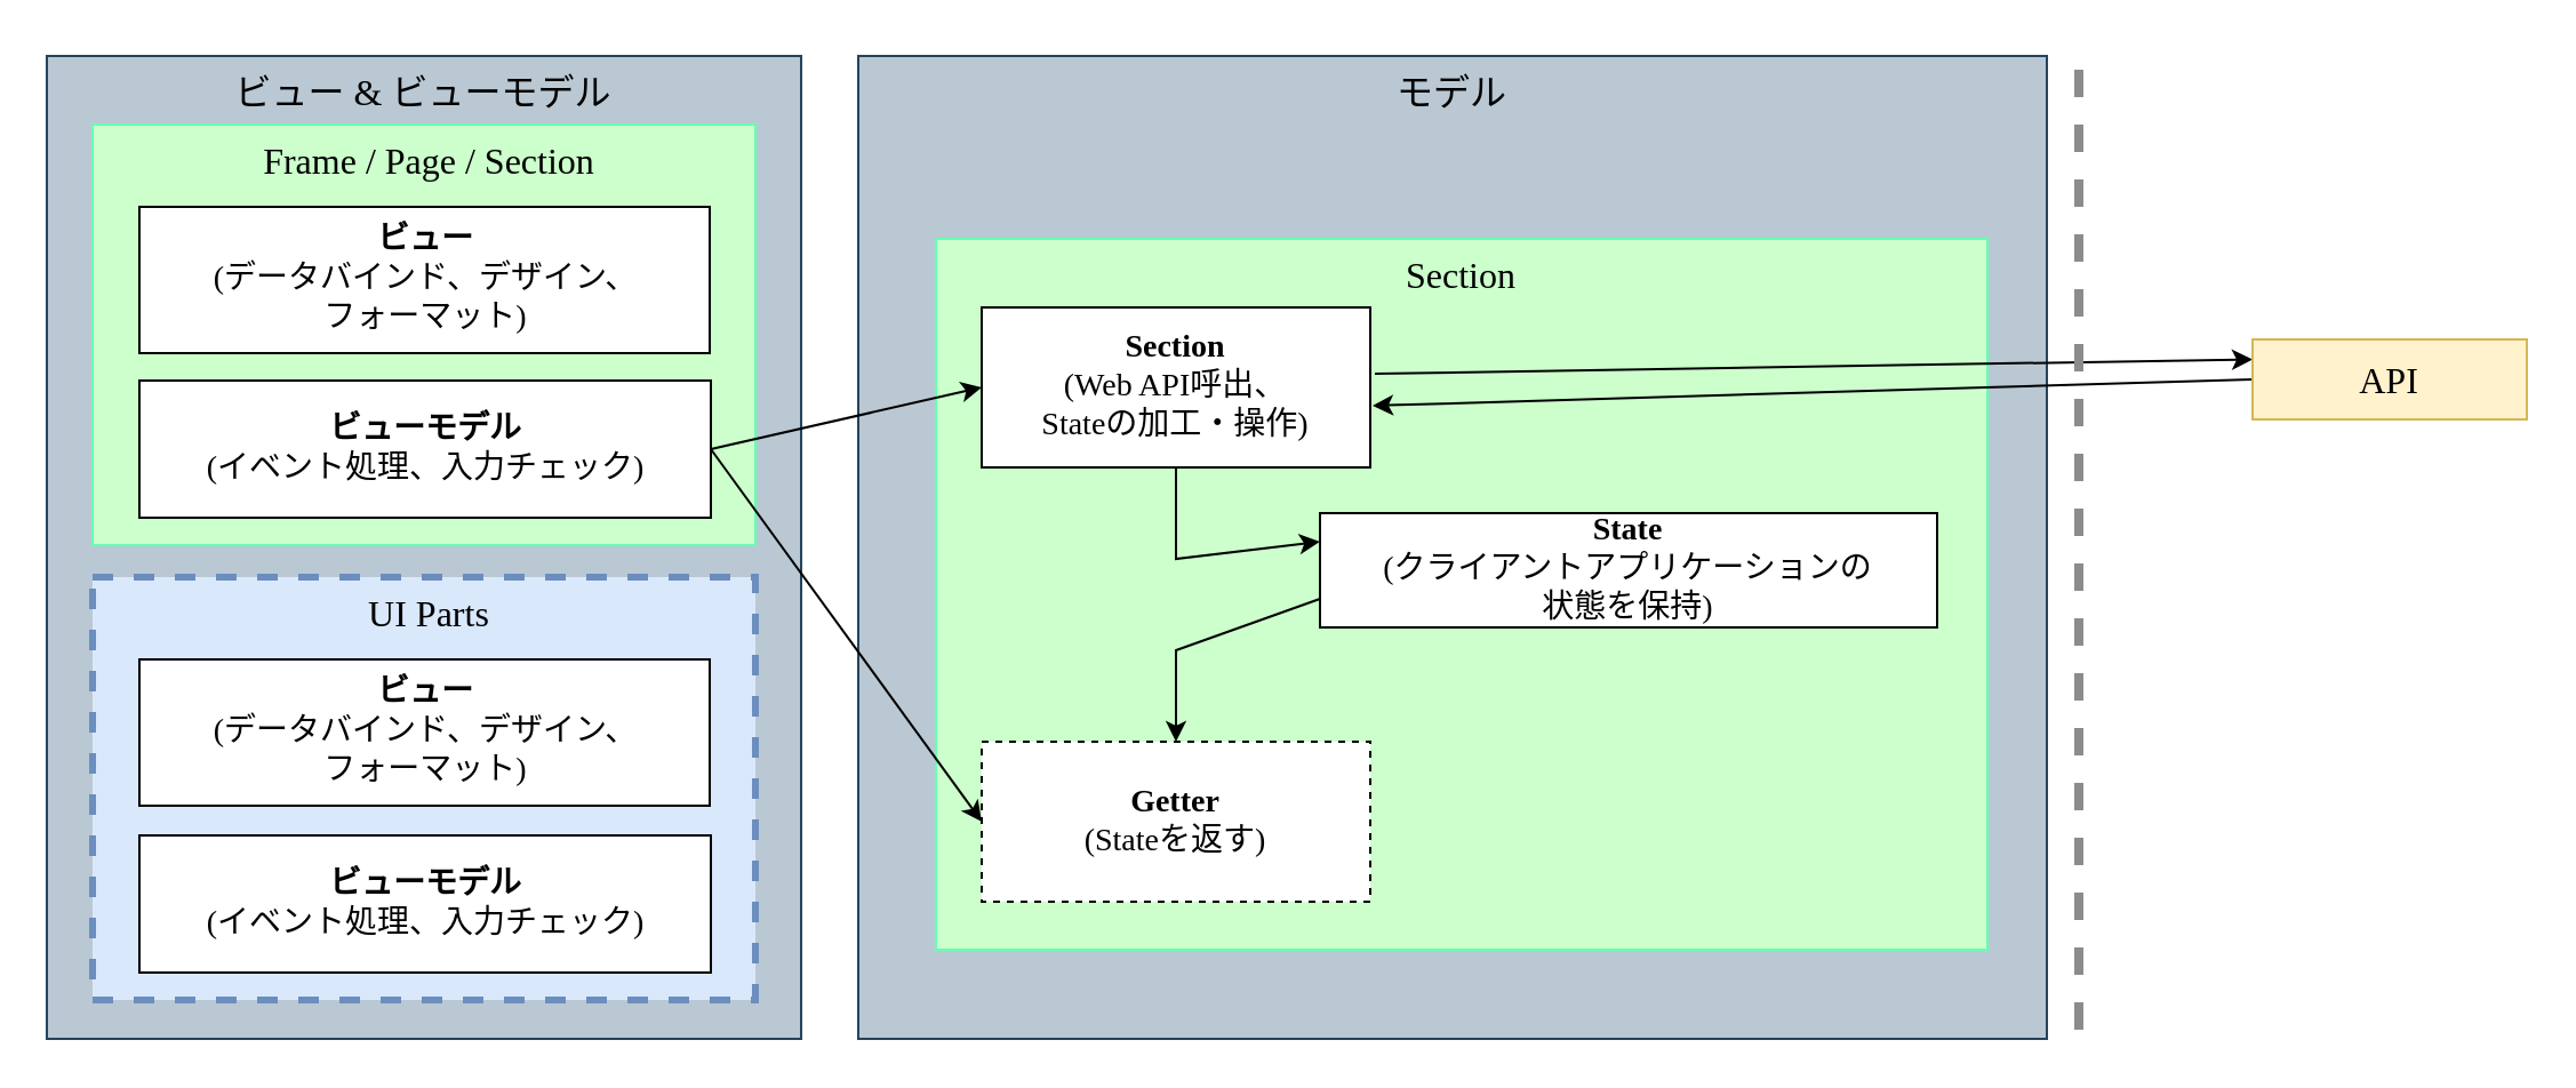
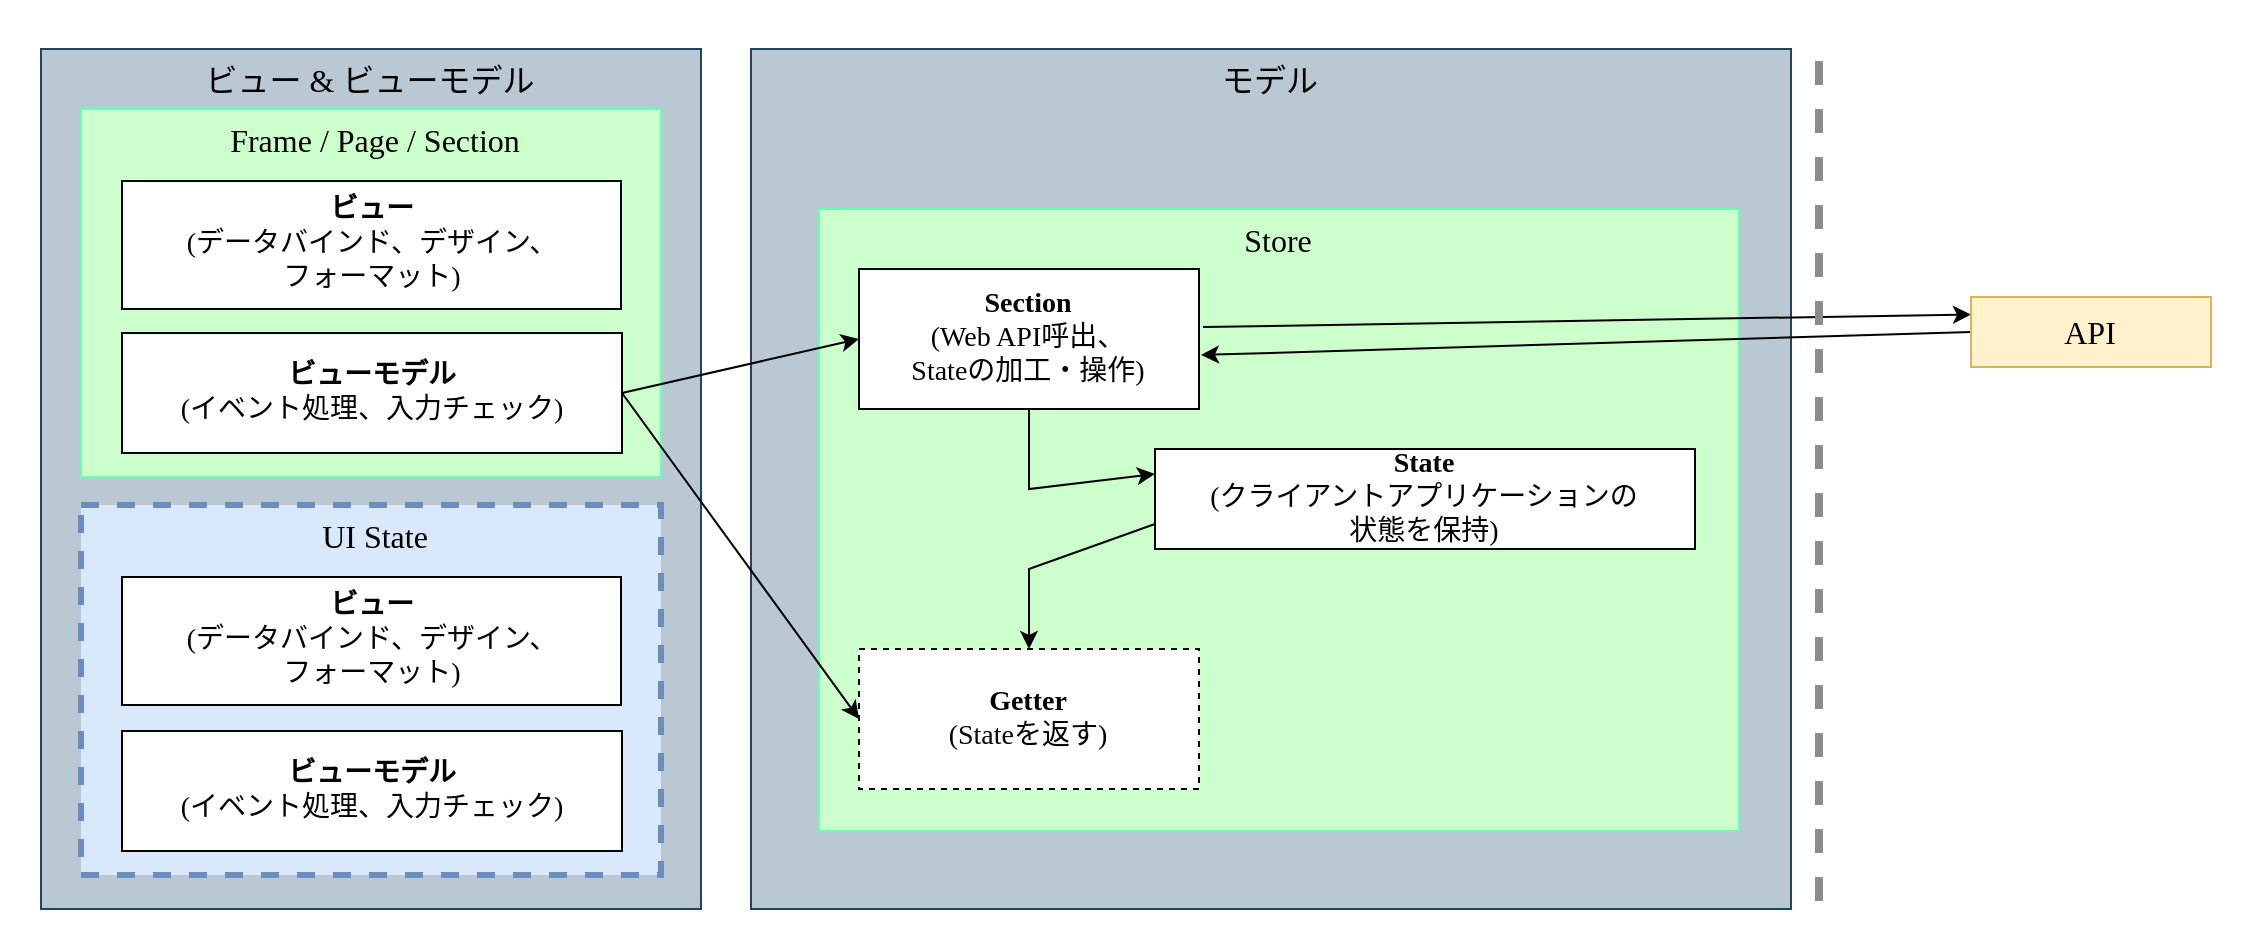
  <mxCell id="0" />
  <mxCell id="1" parent="0" />
  <mxCell id="2" value="ビュー &amp;amp; ビューモデル" style="rounded=0;whiteSpace=wrap;html=1;verticalAlign=top;fillColor=#bac8d3;strokeColor=#23445d;fontColor=#000000;fontSize=16;fontFamily=Noto Sans JP;fontSource=https%3A%2F%2Ffonts.googleapis.com%2Fcss%3Ffamily%3DNoto%2BSans%2BJP;" parent="1" vertex="1"><mxGeometry x="20" y="24" width="330" height="430" as="geometry" /></mxCell>
  <mxCell id="3" value="モデル" style="rounded=0;whiteSpace=wrap;html=1;verticalAlign=top;fillColor=#bac8d3;strokeColor=#23445d;fontColor=#000000;fontSize=16;fontFamily=Noto Sans JP;fontSource=https%3A%2F%2Ffonts.googleapis.com%2Fcss%3Ffamily%3DNoto%2BSans%2BJP;" parent="1" vertex="1"><mxGeometry x="375" y="24" width="520" height="430" as="geometry" /></mxCell>
  <mxCell id="4" value="Frame / Page / Section" style="rounded=0;whiteSpace=wrap;html=1;align=center;spacingLeft=5;fillColor=#CCFFCC;fontColor=#000000;strokeColor=#66FFB3;verticalAlign=top;fontSize=16;fontFamily=Noto Sans JP;fontSource=https%3A%2F%2Ffonts.googleapis.com%2Fcss%3Ffamily%3DNoto%2BSans%2BJP;" parent="1" vertex="1"><mxGeometry x="40" y="54" width="290" height="184" as="geometry" /></mxCell>
- <mxCell id="5" value="Section" style="rounded=0;whiteSpace=wrap;html=1;fontSize=16;verticalAlign=top;fillColor=#CCFFCC;strokeColor=#66FFB3;gradientColor=none;fontColor=#000000;fontFamily=Noto Sans JP;fontSource=https%3A%2F%2Ffonts.googleapis.com%2Fcss%3Ffamily%3DNoto%2BSans%2BJP;" parent="1" vertex="1"><mxGeometry x="409" y="104" width="460" height="311" as="geometry" /></mxCell>
+ <mxCell id="5" value="Store" style="rounded=0;whiteSpace=wrap;html=1;fontSize=16;verticalAlign=top;fillColor=#CCFFCC;strokeColor=#66FFB3;gradientColor=none;fontColor=#000000;fontFamily=Noto Sans JP;fontSource=https%3A%2F%2Ffonts.googleapis.com%2Fcss%3Ffamily%3DNoto%2BSans%2BJP;" parent="1" vertex="1"><mxGeometry x="409" y="104" width="460" height="311" as="geometry" /></mxCell>
  <mxCell id="6" value="&lt;b&gt;ビュー&lt;/b&gt;&lt;br style=&quot;font-size: 14px&quot;&gt;(データバインド、デザイン、&lt;br style=&quot;font-size: 14px&quot;&gt;フォーマット)" style="rounded=0;whiteSpace=wrap;html=1;fontSize=14;fontFamily=Noto Sans JP;fontSource=https%3A%2F%2Ffonts.googleapis.com%2Fcss%3Ffamily%3DNoto%2BSans%2BJP;" parent="1" vertex="1"><mxGeometry x="60.5" y="90" width="249.5" height="64" as="geometry" /></mxCell>
  <mxCell id="7" value="&lt;b&gt;ビューモデル&lt;/b&gt;&lt;br style=&quot;font-size: 14px&quot;&gt;(イベント処理、入力チェック)" style="rounded=0;whiteSpace=wrap;html=1;fontSize=14;fontFamily=Noto Sans JP;fontSource=https%3A%2F%2Ffonts.googleapis.com%2Fcss%3Ffamily%3DNoto%2BSans%2BJP;" parent="1" vertex="1"><mxGeometry x="60.5" y="166" width="250" height="60" as="geometry" /></mxCell>
  <mxCell id="8" value="&lt;b&gt;Section&lt;/b&gt;&lt;br style=&quot;font-size: 14px&quot;&gt;(Web API呼出、&lt;br style=&quot;font-size: 14px&quot;&gt;Stateの加工・操作)" style="rounded=0;whiteSpace=wrap;html=1;fontSize=14;fontFamily=Noto Sans JP;fontSource=https%3A%2F%2Ffonts.googleapis.com%2Fcss%3Ffamily%3DNoto%2BSans%2BJP;" parent="1" vertex="1"><mxGeometry x="429" y="134" width="170" height="70" as="geometry" /></mxCell>
  <mxCell id="9" value="&lt;b&gt;Getter&lt;/b&gt;&lt;br style=&quot;font-size: 14px&quot;&gt;(Stateを返す)" style="rounded=0;whiteSpace=wrap;html=1;fontSize=14;fontFamily=Noto Sans JP;fontSource=https%3A%2F%2Ffonts.googleapis.com%2Fcss%3Ffamily%3DNoto%2BSans%2BJP;dashed=1;" parent="1" vertex="1"><mxGeometry x="429" y="324" width="170" height="70" as="geometry" /></mxCell>
  <mxCell id="10" value="&lt;b&gt;State&lt;/b&gt;&lt;br style=&quot;font-size: 14px&quot;&gt;(クライアントアプリケーションの&lt;br&gt;状態を保持)" style="rounded=0;whiteSpace=wrap;html=1;fontSize=14;fontFamily=Noto Sans JP;fontSource=https%3A%2F%2Ffonts.googleapis.com%2Fcss%3Ffamily%3DNoto%2BSans%2BJP;" parent="1" vertex="1"><mxGeometry x="577" y="224" width="270" height="50" as="geometry" /></mxCell>
  <mxCell id="11" value="" style="endArrow=classic;html=1;fontSize=14;exitX=1;exitY=0.5;exitDx=0;exitDy=0;entryX=0;entryY=0.5;entryDx=0;entryDy=0;fontFamily=Noto Sans JP;fontSource=https%3A%2F%2Ffonts.googleapis.com%2Fcss%3Ffamily%3DNoto%2BSans%2BJP;" parent="1" source="7" target="8" edge="1"><mxGeometry width="50" height="50" relative="1" as="geometry"><mxPoint x="455" y="210" as="sourcePoint" /><mxPoint x="435" y="135" as="targetPoint" /></mxGeometry></mxCell>
  <mxCell id="12" value="" style="endArrow=classic;html=1;fontSize=14;exitX=0.5;exitY=1;exitDx=0;exitDy=0;entryX=0;entryY=0.25;entryDx=0;entryDy=0;rounded=0;fontFamily=Noto Sans JP;fontSource=https%3A%2F%2Ffonts.googleapis.com%2Fcss%3Ffamily%3DNoto%2BSans%2BJP;" parent="1" source="8" target="10" edge="1"><mxGeometry width="50" height="50" relative="1" as="geometry"><mxPoint x="489" y="284" as="sourcePoint" /><mxPoint x="539" y="234" as="targetPoint" /><Array as="points"><mxPoint x="514" y="244" /></Array></mxGeometry></mxCell>
  <mxCell id="13" value="" style="endArrow=classic;html=1;fontSize=14;exitX=0;exitY=0.75;exitDx=0;exitDy=0;rounded=0;fontFamily=Noto Sans JP;fontSource=https%3A%2F%2Ffonts.googleapis.com%2Fcss%3Ffamily%3DNoto%2BSans%2BJP;" parent="1" source="10" target="9" edge="1"><mxGeometry width="50" height="50" relative="1" as="geometry"><mxPoint x="524" y="214" as="sourcePoint" /><mxPoint x="599" y="249" as="targetPoint" /><Array as="points"><mxPoint x="514" y="284" /></Array></mxGeometry></mxCell>
  <mxCell id="14" value="" style="endArrow=classic;html=1;fontSize=14;exitX=1;exitY=0.5;exitDx=0;exitDy=0;entryX=0;entryY=0.5;entryDx=0;entryDy=0;fontFamily=Noto Sans JP;fontSource=https%3A%2F%2Ffonts.googleapis.com%2Fcss%3Ffamily%3DNoto%2BSans%2BJP;" parent="1" source="7" target="9" edge="1"><mxGeometry width="50" height="50" relative="1" as="geometry"><mxPoint x="365.5" y="179" as="sourcePoint" /><mxPoint x="445" y="144" as="targetPoint" /></mxGeometry></mxCell>
  <mxCell id="15" value="" style="endArrow=classic;html=1;fontSize=14;fontFamily=Noto Sans JP;fontSource=https%3A%2F%2Ffonts.googleapis.com%2Fcss%3Ffamily%3DNoto%2BSans%2BJP;entryX=0;entryY=0.25;entryDx=0;entryDy=0;" parent="1" target="17" edge="1"><mxGeometry width="50" height="50" relative="1" as="geometry"><mxPoint x="601" y="163" as="sourcePoint" /><mxPoint x="975" y="165" as="targetPoint" /></mxGeometry></mxCell>
  <mxCell id="16" value="" style="endArrow=classic;html=1;fontSize=14;entryX=1;entryY=0.5;entryDx=0;entryDy=0;fontFamily=Noto Sans JP;fontSource=https%3A%2F%2Ffonts.googleapis.com%2Fcss%3Ffamily%3DNoto%2BSans%2BJP;exitX=0;exitY=0.5;exitDx=0;exitDy=0;" parent="1" source="17" edge="1"><mxGeometry width="50" height="50" relative="1" as="geometry"><mxPoint x="924" y="177" as="sourcePoint" /><mxPoint x="600" y="177" as="targetPoint" /></mxGeometry></mxCell>
  <mxCell id="17" value="API" style="rounded=0;whiteSpace=wrap;html=1;fontSize=16;fillColor=#fff2cc;strokeColor=#d6b656;fontFamily=Noto Sans JP;fontSource=https%3A%2F%2Ffonts.googleapis.com%2Fcss%3Ffamily%3DNoto%2BSans%2BJP;" parent="1" vertex="1"><mxGeometry x="985" y="148" width="120" height="35" as="geometry" /></mxCell>
  <mxCell id="18" value="" style="endArrow=none;dashed=1;html=1;rounded=0;fontSize=14;strokeWidth=4;strokeColor=#8C8C8C;fontFamily=Noto Sans JP;fontSource=https%3A%2F%2Ffonts.googleapis.com%2Fcss%3Ffamily%3DNoto%2BSans%2BJP;" parent="1" edge="1"><mxGeometry width="50" height="50" relative="1" as="geometry"><mxPoint x="909" y="450" as="sourcePoint" /><mxPoint x="909" y="20" as="targetPoint" /></mxGeometry></mxCell>
- <mxCell id="19" value="UI Parts" style="rounded=0;whiteSpace=wrap;html=1;align=center;spacingLeft=5;fillColor=#dae8fc;strokeColor=#6c8ebf;verticalAlign=top;fontSize=16;dashed=1;strokeWidth=3;fontFamily=Noto Sans JP;fontSource=https%3A%2F%2Ffonts.googleapis.com%2Fcss%3Ffamily%3DNoto%2BSans%2BJP;" parent="1" vertex="1"><mxGeometry x="40" y="252" width="290" height="185" as="geometry" /></mxCell>
+ <mxCell id="19" value="UI State" style="rounded=0;whiteSpace=wrap;html=1;align=center;spacingLeft=5;fillColor=#dae8fc;strokeColor=#6c8ebf;verticalAlign=top;fontSize=16;dashed=1;strokeWidth=3;fontFamily=Noto Sans JP;fontSource=https%3A%2F%2Ffonts.googleapis.com%2Fcss%3Ffamily%3DNoto%2BSans%2BJP;" parent="1" vertex="1"><mxGeometry x="40" y="252" width="290" height="185" as="geometry" /></mxCell>
  <mxCell id="20" value="&lt;b&gt;ビュー&lt;/b&gt;&lt;br style=&quot;font-size: 14px&quot;&gt;(データバインド、デザイン、&lt;br style=&quot;font-size: 14px&quot;&gt;フォーマット)" style="rounded=0;whiteSpace=wrap;html=1;fontSize=14;fontFamily=Noto Sans JP;fontSource=https%3A%2F%2Ffonts.googleapis.com%2Fcss%3Ffamily%3DNoto%2BSans%2BJP;" parent="1" vertex="1"><mxGeometry x="60.5" y="288" width="249.5" height="64" as="geometry" /></mxCell>
  <mxCell id="21" value="&lt;b&gt;ビューモデル&lt;/b&gt;&lt;br style=&quot;font-size: 14px&quot;&gt;(イベント処理、入力チェック)" style="rounded=0;whiteSpace=wrap;html=1;fontSize=14;fontFamily=Noto Sans JP;fontSource=https%3A%2F%2Ffonts.googleapis.com%2Fcss%3Ffamily%3DNoto%2BSans%2BJP;" parent="1" vertex="1"><mxGeometry x="60.5" y="365" width="250" height="60" as="geometry" /></mxCell>
